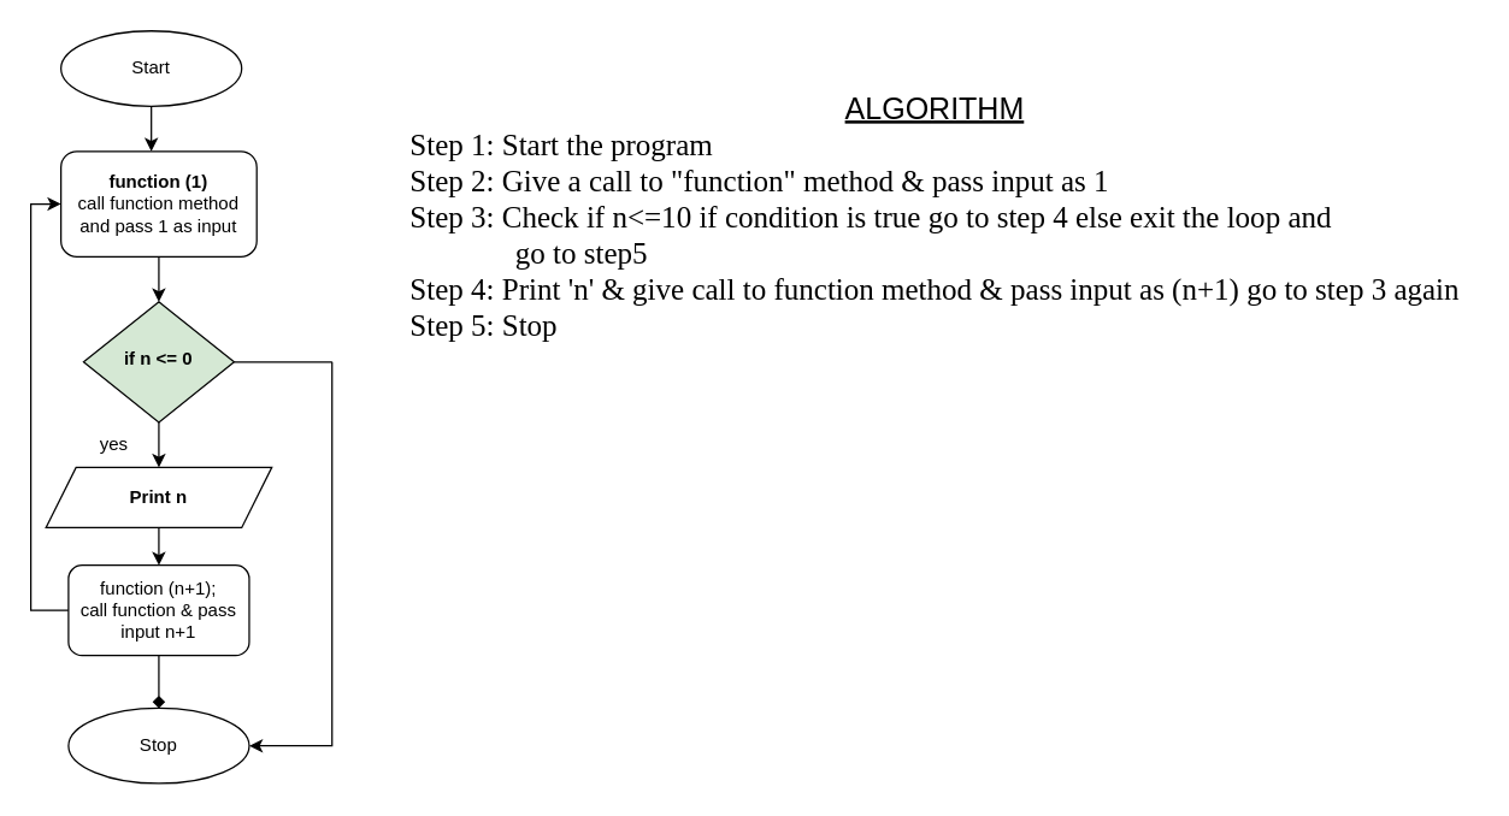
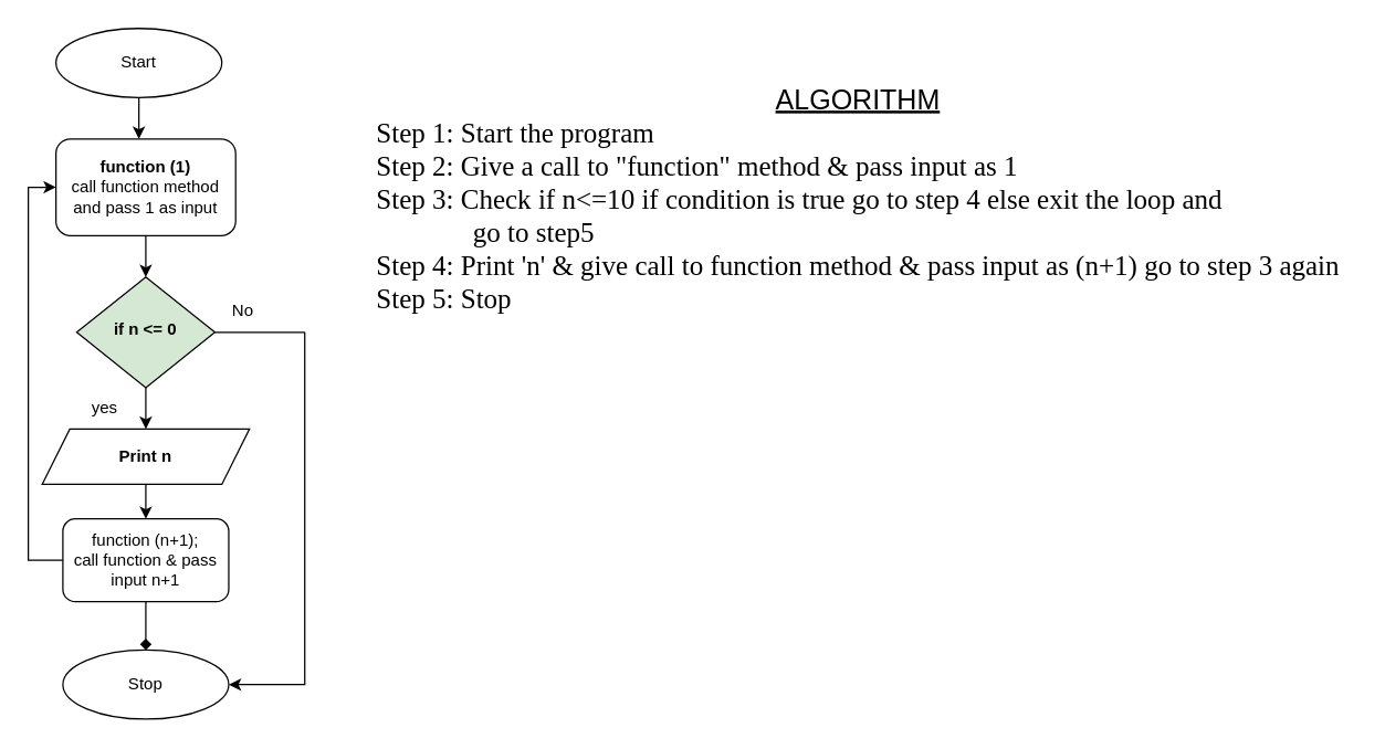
  <mxCell id="0" />
  <mxCell id="1" parent="0" />
  <mxCell id="2" value="" style="rounded=0;html=1;jettySize=auto;orthogonalLoop=1;fontSize=11;endArrow=block;endFill=0;endSize=8;strokeWidth=1;shadow=0;labelBackgroundColor=none;edgeStyle=orthogonalEdgeStyle;" parent="1" edge="1"><mxGeometry relative="1" as="geometry"><mxPoint x="100" y="30" as="sourcePoint" /><mxPoint x="100" y="70" as="targetPoint" /></mxGeometry></mxCell>
  <mxCell id="3" style="edgeStyle=orthogonalEdgeStyle;rounded=0;orthogonalLoop=1;jettySize=auto;html=1;" parent="1" edge="1"><mxGeometry relative="1" as="geometry"><mxPoint x="100" y="100" as="targetPoint" /><mxPoint x="100" y="100" as="sourcePoint" /></mxGeometry></mxCell>
  <mxCell id="4" value="" style="edgeStyle=orthogonalEdgeStyle;rounded=0;orthogonalLoop=1;jettySize=auto;html=1;" parent="1" source="5" edge="1"><mxGeometry relative="1" as="geometry"><mxPoint x="100" y="100" as="targetPoint" /></mxGeometry></mxCell>
  <mxCell id="5" value="Start" style="ellipse;whiteSpace=wrap;html=1;" parent="1" vertex="1"><mxGeometry x="40" y="20" width="120" height="50" as="geometry" /></mxCell>
  <mxCell id="6" value="yes" style="text;html=1;resizable=0;autosize=1;align=center;verticalAlign=middle;points=[];fillColor=none;strokeColor=none;rounded=0;" parent="1" vertex="1"><mxGeometry x="55" y="280" width="40" height="30" as="geometry" /></mxCell>
  <mxCell id="7" value="&lt;font style=&quot;font-size: 20px;&quot;&gt;&lt;u&gt;ALGORITHM&lt;/u&gt;&lt;br&gt;&lt;div style=&quot;text-align: left;&quot;&gt;&lt;span style=&quot;background-color: initial;&quot;&gt;&lt;font style=&quot;font-size: 20px;&quot; face=&quot;Times New Roman&quot;&gt;Step 1: Start the program&lt;/font&gt;&lt;/span&gt;&lt;/div&gt;&lt;div style=&quot;text-align: left;&quot;&gt;&lt;span style=&quot;background-color: initial;&quot;&gt;&lt;font style=&quot;font-size: 20px;&quot; face=&quot;Times New Roman&quot;&gt;Step 2: Give a call to &quot;function&quot; method &amp;amp; pass input as 1&lt;/font&gt;&lt;/span&gt;&lt;/div&gt;&lt;div style=&quot;text-align: left;&quot;&gt;&lt;span style=&quot;background-color: initial;&quot;&gt;&lt;font style=&quot;font-size: 20px;&quot; face=&quot;Times New Roman&quot;&gt;Step 3: Check if n&amp;lt;=10 if condition is true go to step 4 else exit the loop and&amp;nbsp;&lt;/font&gt;&lt;/span&gt;&lt;/div&gt;&lt;div style=&quot;text-align: left;&quot;&gt;&lt;span style=&quot;background-color: initial;&quot;&gt;&lt;font style=&quot;font-size: 20px;&quot; face=&quot;Times New Roman&quot;&gt;&amp;nbsp; &amp;nbsp; &amp;nbsp; &amp;nbsp; &amp;nbsp; &amp;nbsp; &amp;nbsp; go&amp;nbsp;&lt;/font&gt;&lt;/span&gt;&lt;span style=&quot;font-family: &amp;quot;Times New Roman&amp;quot;; background-color: initial;&quot;&gt;to step5&lt;/span&gt;&lt;/div&gt;&lt;div style=&quot;text-align: left;&quot;&gt;&lt;font style=&quot;font-size: 20px;&quot; face=&quot;Times New Roman&quot;&gt;Step 4: Print 'n' &amp;amp; give call to function method &amp;amp; pass input as (n+1) go to step 3 again&lt;/font&gt;&lt;/div&gt;&lt;div style=&quot;text-align: left;&quot;&gt;&lt;font style=&quot;font-size: 20px;&quot; face=&quot;Times New Roman&quot;&gt;Step 5: Stop&lt;/font&gt;&lt;/div&gt;&lt;div style=&quot;text-align: left;&quot;&gt;&lt;br&gt;&lt;/div&gt;&lt;/font&gt;" style="text;html=1;resizable=0;autosize=1;align=center;verticalAlign=middle;points=[];fillColor=none;strokeColor=none;rounded=0;" parent="1" vertex="1"><mxGeometry x="260" y="50" width="720" height="210" as="geometry" /></mxCell>
  <mxCell id="8" value="" style="edgeStyle=orthogonalEdgeStyle;rounded=0;orthogonalLoop=1;jettySize=auto;html=1;" parent="1" source="9" target="12" edge="1"><mxGeometry relative="1" as="geometry" /></mxCell>
  <mxCell id="9" value="&lt;b&gt;function (1)&lt;/b&gt;&lt;br&gt;call function method and pass 1 as input" style="rounded=1;whiteSpace=wrap;html=1;" parent="1" vertex="1"><mxGeometry x="40" y="100" width="130" height="70" as="geometry" /></mxCell>
  <mxCell id="10" value="" style="edgeStyle=orthogonalEdgeStyle;rounded=0;orthogonalLoop=1;jettySize=auto;html=1;" parent="1" source="12" edge="1"><mxGeometry relative="1" as="geometry"><mxPoint x="105" y="310" as="targetPoint" /></mxGeometry></mxCell>
  <mxCell id="11" style="edgeStyle=orthogonalEdgeStyle;rounded=0;orthogonalLoop=1;jettySize=auto;html=1;entryX=1;entryY=0.5;entryDx=0;entryDy=0;startArrow=none;" parent="1" target="18" edge="1"><mxGeometry relative="1" as="geometry"><mxPoint x="220" y="250" as="sourcePoint" /><Array as="points"><mxPoint x="220" y="240" /><mxPoint x="220" y="495" /></Array></mxGeometry></mxCell>
  <mxCell id="12" value="&lt;b&gt;if n &amp;lt;= 0&lt;/b&gt;" style="rhombus;whiteSpace=wrap;html=1;shadow=0;fontFamily=Helvetica;fontSize=12;align=center;strokeWidth=1;spacing=6;spacingTop=-4;fillColor=#d5e8d4;" parent="1" vertex="1"><mxGeometry x="55" y="200" width="100" height="80" as="geometry" /></mxCell>
  <mxCell id="13" value="" style="edgeStyle=orthogonalEdgeStyle;rounded=0;orthogonalLoop=1;jettySize=auto;html=1;" parent="1" source="14" target="17" edge="1"><mxGeometry relative="1" as="geometry" /></mxCell>
  <mxCell id="14" value="&lt;b&gt;Print n&lt;/b&gt;" style="shape=parallelogram;perimeter=parallelogramPerimeter;whiteSpace=wrap;html=1;fixedSize=1;" parent="1" vertex="1"><mxGeometry x="30" y="310" width="150" height="40" as="geometry" /></mxCell>
  <mxCell id="15" style="edgeStyle=orthogonalEdgeStyle;rounded=0;orthogonalLoop=1;jettySize=auto;html=1;entryX=0;entryY=0.5;entryDx=0;entryDy=0;" parent="1" source="17" target="9" edge="1"><mxGeometry relative="1" as="geometry"><Array as="points"><mxPoint x="20" y="405" /><mxPoint x="20" y="135" /></Array></mxGeometry></mxCell>
  <mxCell id="16" value="" style="edgeStyle=orthogonalEdgeStyle;rounded=0;orthogonalLoop=1;jettySize=auto;html=1;endArrow=diamond;" parent="1" source="17" target="18" edge="1"><mxGeometry relative="1" as="geometry" /></mxCell>
  <mxCell id="17" value="function (n+1);&lt;br&gt;call function &amp;amp; pass input n+1" style="rounded=1;whiteSpace=wrap;html=1;" parent="1" vertex="1"><mxGeometry x="45" y="375" width="120" height="60" as="geometry" /></mxCell>
  <mxCell id="18" value="Stop" style="ellipse;whiteSpace=wrap;html=1;" parent="1" vertex="1"><mxGeometry x="45" y="470" width="120" height="50" as="geometry" /></mxCell>
+ <mxCell id="19" value="No" style="text;html=1;resizable=0;autosize=1;align=center;verticalAlign=middle;points=[];fillColor=none;strokeColor=none;rounded=0;" parent="1" vertex="1"><mxGeometry x="155" y="210" width="40" height="30" as="geometry" /></mxCell>
  <mxCell id="20" value="" style="edgeStyle=orthogonalEdgeStyle;rounded=0;orthogonalLoop=1;jettySize=auto;html=1;endArrow=none;" parent="1" source="12" edge="1"><mxGeometry relative="1" as="geometry"><mxPoint x="155" y="240" as="sourcePoint" /><mxPoint x="210" y="240" as="targetPoint" /><Array as="points"><mxPoint x="220" y="240" /><mxPoint x="220" y="240" /></Array></mxGeometry></mxCell>
